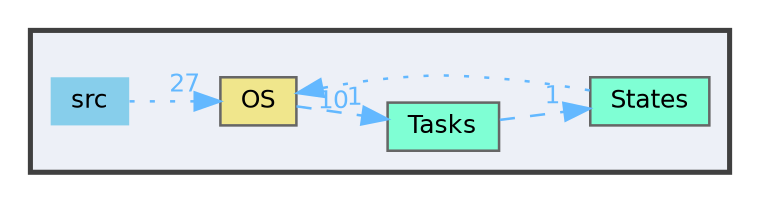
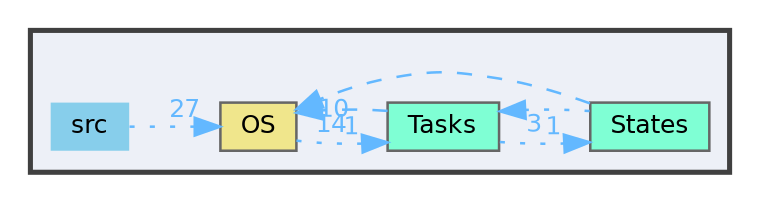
  digraph {
    compound=true
    rankdir=LR
    node [color=gray40 fillcolor=aquamarine fontname=Helvetica fontsize=10 shape=box style=filled]
    edge [color=steelblue1 fontcolor=steelblue1 fontname=Helvetica fontsize=10 headlabel=1 labeldistance=1.5 labelfontname=Helvetica labelfontsize=10 style=dotted]
    n1 [color=black fillcolor=skyblue height=0.2 label=src shape=plaintext width=0.4]
    n2 [fillcolor=khaki height=0.2 label=OS width=0.4]
    n3 [height=0.2 label=States width=0.4]
    n4 [height=0.2 label=Tasks width=0.4]
    subgraph cluster_1 {
      bgcolor="#edf0f7"
      fontname=Helvetica
      fontsize=10
      pencolor=grey25
      style="filled,bold"
      n1
      n2
      n3
      n4
    }
    n1 -> n2 [headlabel=27]
-   n2 -> n4 [style=dashed]
-   n3 -> n2 [headlabel=10]
-   n4 -> n3 [style=dashed]
+   n2 -> n4
+   n3 -> n2 [headlabel=10 style=dashed]
+   n3 -> n4 [headlabel=3]
+   n4 -> n2 [headlabel=14 style=dashed]
+   n4 -> n3
  }
